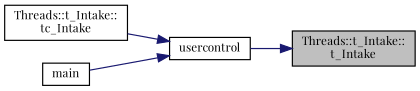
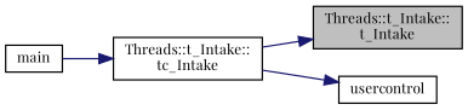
  digraph {
    fontname="Playfair Display"
    rankdir=RL
    node [color=black fillcolor=white fontname="Playfair Display" fontsize=10 shape=record style=filled]
    edge [color=midnightblue dir=back fontname="Playfair Display" fontsize=10 labelfontname=Helvetica labelfontsize=10 style=solid]
    n1 [fillcolor=grey75 fontcolor=black height=0.2 label="Threads::t_Intake::\lt_Intake" width=0.4]
    n2 [height=0.2 label="Threads::t_Intake::\ltc_Intake" width=0.4]
    n3 [height=0.2 label=usercontrol width=0.4]
    n4 [height=0.2 label=main width=0.4]
-   n1 -> n3
+   n1 -> n2
    n3 -> n2
-   n3 -> n4
+   n2 -> n4
  }
